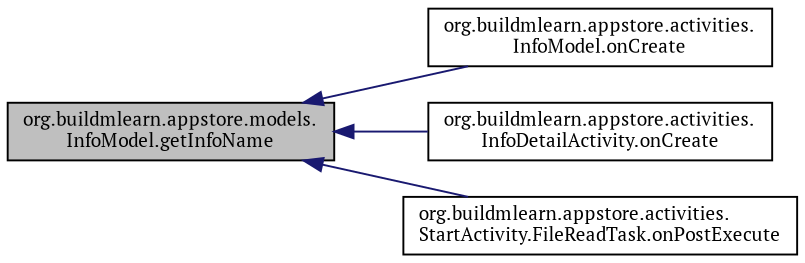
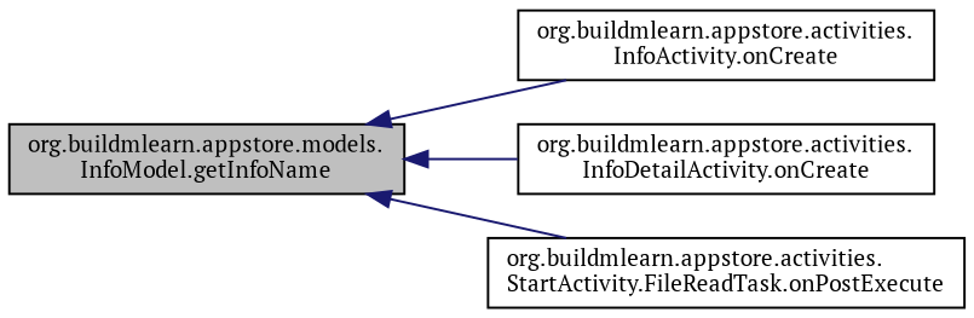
  digraph {
    rankdir=LR
    fontname="PT Serif"
    node [color=black fontname="PT Serif" fontsize=10 shape=record]
    edge [color=midnightblue dir=back fontname="PT Serif" fontsize=10 labelfontname=Helvetica labelfontsize=10 style=solid]
    n1 [fillcolor=grey75 fontcolor=black height=0.2 label="org.buildmlearn.appstore.models.\lInfoModel.getInfoName" style=filled width=0.4]
-   n2 [height=0.2 label="org.buildmlearn.appstore.activities.\lInfoModel.onCreate" width=0.4]
+   n2 [height=0.2 label="org.buildmlearn.appstore.activities.\lInfoActivity.onCreate" width=0.4]
    n3 [height=0.2 label="org.buildmlearn.appstore.activities.\lInfoDetailActivity.onCreate" width=0.4]
    n4 [height=0.2 label="org.buildmlearn.appstore.activities.\lStartActivity.FileReadTask.onPostExecute" width=0.4]
    n1 -> n2
    n1 -> n3
    n1 -> n4
  }
